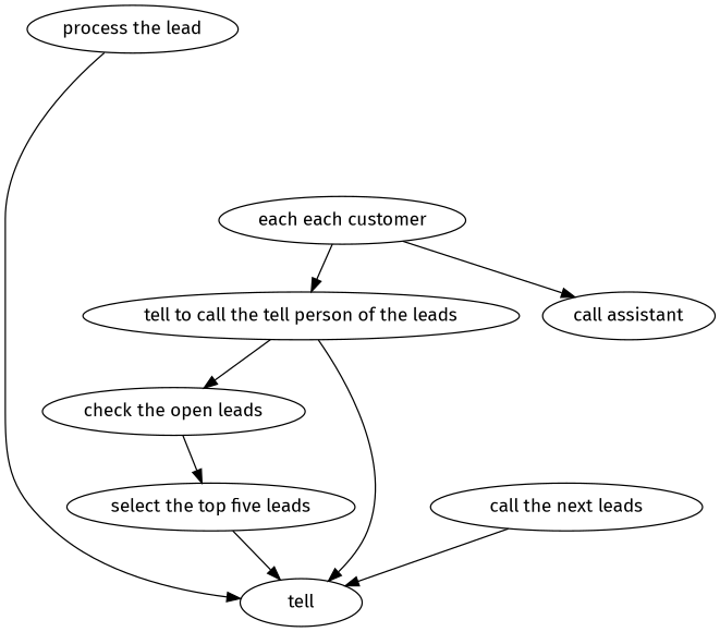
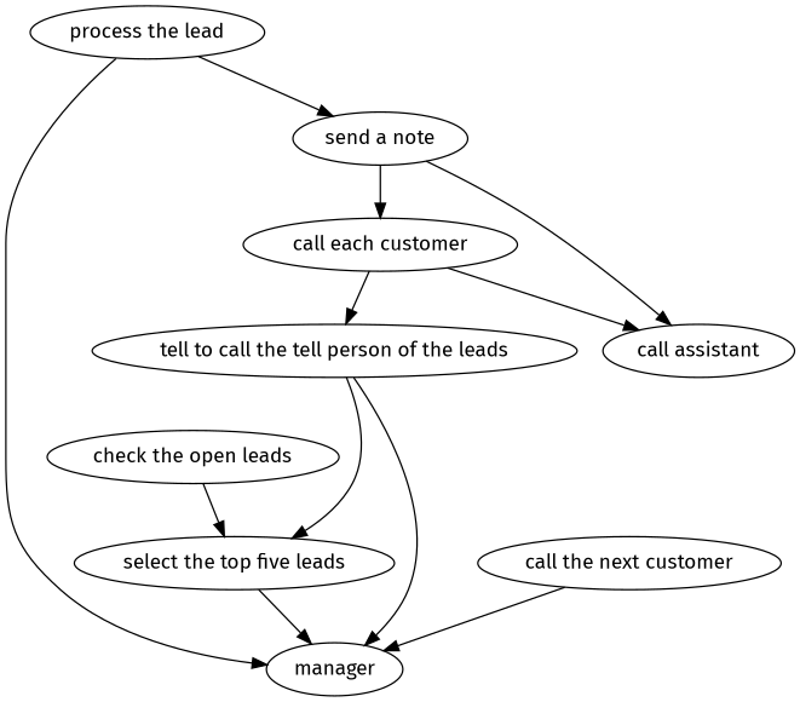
  strict digraph {
    fontname="Fira Sans"
    node [fontname="Fira Sans"]
    edge [attrs="{'type': 'actor performer', 'label': 'actor performer'}" fontname="Fira Sans"]
    "check the open leads" [attrs="{'type': 'Activity', 'label': 'check the open leads'}"]
    "select the top five leads" [attrs="{'type': 'Activity', 'label': 'select the top five leads'}"]
-   manager [attrs="{'type': 'Actor', 'label': 'manager'}" label=tell]
+   manager [attrs="{'type': 'Actor', 'label': 'manager'}"]
    n4 [attrs="{'type': 'Activity', 'label': 'tell to call the contact person of the leads'}" label="tell to call the tell person of the leads"]
-   "call each customer" [attrs="{'type': 'Activity', 'label': 'call each customer'}" label="each each customer"]
+   "call each customer" [attrs="{'type': 'Activity', 'label': 'call each customer'}"]
    n6 [attrs="{'type': 'Actor', 'label': 'sales assistant'}" label="call assistant"]
+   "send a note" [attrs="{'type': 'Activity', 'label': 'send a note'}"]
    "process the lead" [attrs="{'type': 'Activity', 'label': 'process the lead'}"]
-   "call the next customer" [attrs="{'type': 'Activity', 'label': 'call the next customer'}" label="call the next leads"]
+   "call the next customer" [attrs="{'type': 'Activity', 'label': 'call the next customer'}"]
    "check the open leads" -> "select the top five leads" [attrs="{'type': 'flow', 'label': 'flow'}"]
    "select the top five leads" -> manager
-   n4 -> "check the open leads" [attrs="{'type': 'flow', 'label': 'flow'}"]
+   n4 -> "select the top five leads" [attrs="{'type': 'flow', 'label': 'flow'}"]
    n4 -> manager
    "call each customer" -> n4 [attrs="{'type': 'flow', 'label': 'flow'}"]
    "call each customer" -> n6
+   "send a note" -> "call each customer" [attrs="{'type': 'flow', 'label': 'flow'}"]
+   "send a note" -> n6
    "process the lead" -> manager
+   "process the lead" -> "send a note" [attrs="{'type': 'flow', 'label': 'flow'}"]
    "call the next customer" -> manager
  }
